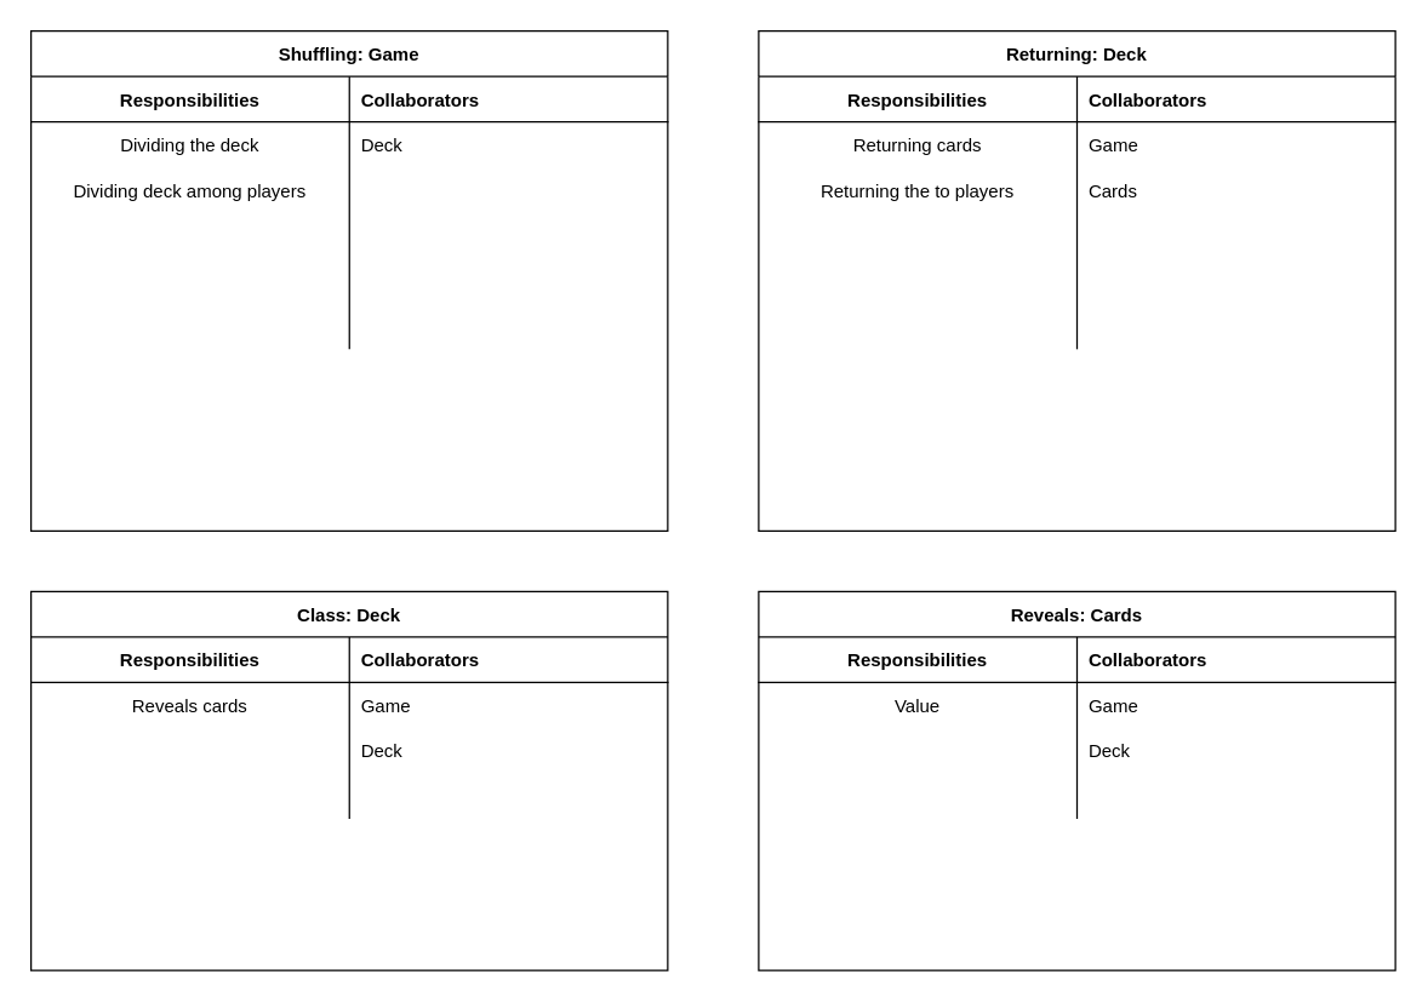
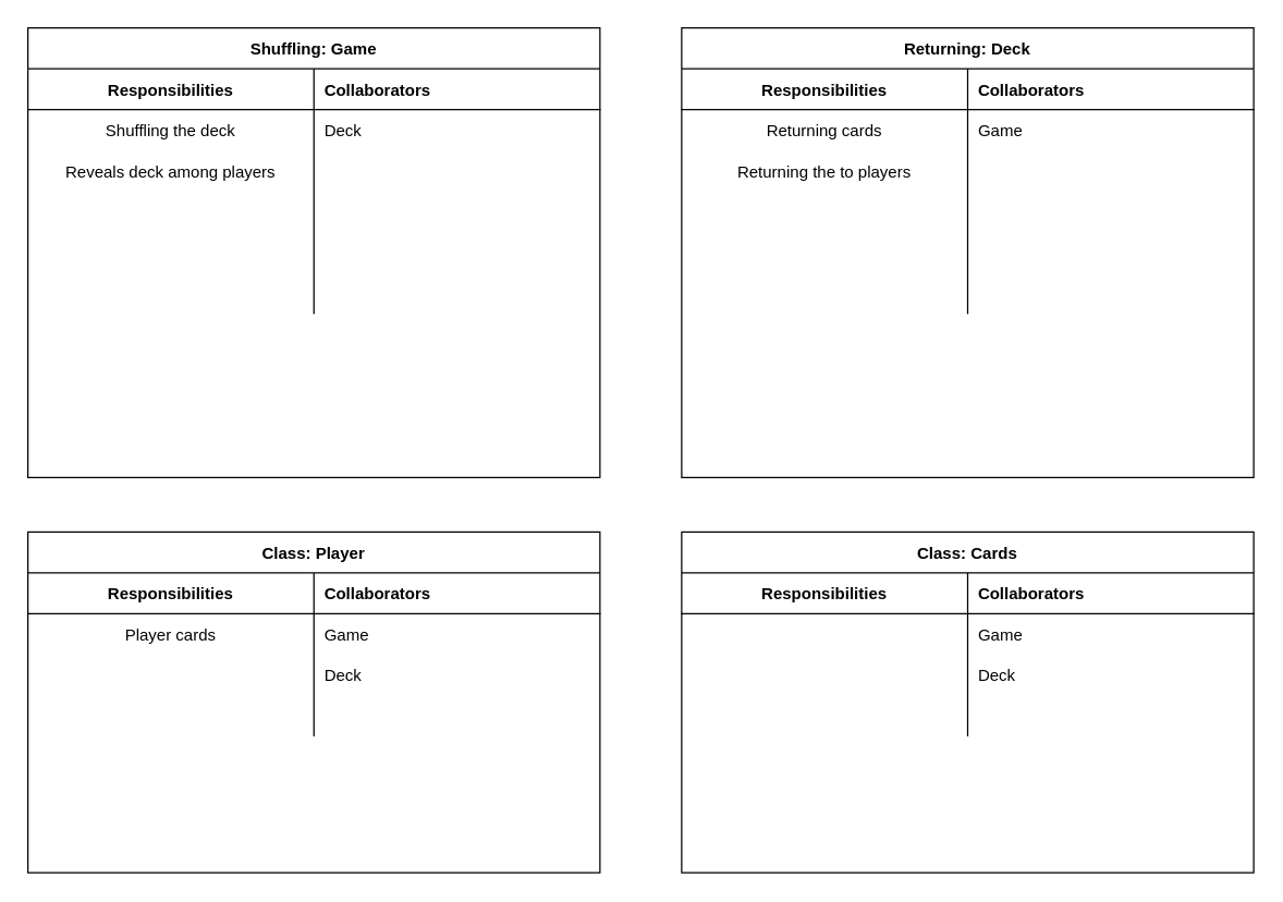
  <mxCell id="0" />
  <mxCell id="1" parent="0" />
  <mxCell id="2" value="Shuffling: Game" style="shape=table;startSize=30;container=1;collapsible=1;childLayout=tableLayout;fixedRows=1;rowLines=0;fontStyle=1;align=center;resizeLast=1;rounded=0;" parent="1" vertex="1"><mxGeometry x="20" y="20" width="420" height="330" as="geometry"><mxRectangle x="70" y="160" width="110" height="30" as="alternateBounds" /></mxGeometry></mxCell>
  <mxCell id="3" value="" style="shape=partialRectangle;collapsible=0;dropTarget=0;pointerEvents=0;fillColor=none;top=0;left=0;bottom=1;right=0;points=[[0,0.5],[1,0.5]];portConstraint=eastwest;" parent="2" vertex="1"><mxGeometry y="30" width="420" height="30" as="geometry" /></mxCell>
  <mxCell id="4" value="Responsibilities" style="shape=partialRectangle;connectable=0;fillColor=none;top=0;left=0;bottom=0;right=0;fontStyle=1;overflow=hidden;" parent="3" vertex="1"><mxGeometry width="210" height="30" as="geometry" /></mxCell>
  <mxCell id="5" value="Collaborators" style="shape=partialRectangle;connectable=0;fillColor=none;top=0;left=0;bottom=0;right=0;align=left;spacingLeft=6;fontStyle=1;overflow=hidden;" parent="3" vertex="1"><mxGeometry x="210" width="210" height="30" as="geometry" /></mxCell>
  <mxCell id="6" value="" style="shape=partialRectangle;collapsible=0;dropTarget=0;pointerEvents=0;fillColor=none;top=0;left=0;bottom=0;right=0;points=[[0,0.5],[1,0.5]];portConstraint=eastwest;" parent="2" vertex="1"><mxGeometry y="60" width="420" height="30" as="geometry" /></mxCell>
- <mxCell id="7" value="Dividing the deck" style="shape=partialRectangle;connectable=0;fillColor=none;top=0;left=0;bottom=0;right=0;editable=1;overflow=hidden;labelBackgroundColor=none;labelBorderColor=none;" parent="6" vertex="1"><mxGeometry width="210" height="30" as="geometry" /></mxCell>
+ <mxCell id="7" value="Shuffling the deck" style="shape=partialRectangle;connectable=0;fillColor=none;top=0;left=0;bottom=0;right=0;editable=1;overflow=hidden;labelBackgroundColor=none;labelBorderColor=none;" parent="6" vertex="1"><mxGeometry width="210" height="30" as="geometry" /></mxCell>
  <mxCell id="8" value="Deck" style="shape=partialRectangle;connectable=0;fillColor=none;top=0;left=0;bottom=0;right=0;align=left;spacingLeft=6;overflow=hidden;" parent="6" vertex="1"><mxGeometry x="210" width="210" height="30" as="geometry" /></mxCell>
  <mxCell id="9" style="shape=partialRectangle;collapsible=0;dropTarget=0;pointerEvents=0;fillColor=none;top=0;left=0;bottom=0;right=0;points=[[0,0.5],[1,0.5]];portConstraint=eastwest;perimeterSpacing=4;" parent="2" vertex="1"><mxGeometry y="90" width="420" height="30" as="geometry" /></mxCell>
- <mxCell id="10" value="Dividing deck among players" style="shape=partialRectangle;connectable=0;fillColor=none;top=0;left=0;bottom=0;right=0;editable=1;overflow=hidden;labelBackgroundColor=none;labelBorderColor=none;" parent="9" vertex="1"><mxGeometry width="210" height="30" as="geometry" /></mxCell>
+ <mxCell id="10" value="Reveals deck among players" style="shape=partialRectangle;connectable=0;fillColor=none;top=0;left=0;bottom=0;right=0;editable=1;overflow=hidden;labelBackgroundColor=none;labelBorderColor=none;" parent="9" vertex="1"><mxGeometry width="210" height="30" as="geometry" /></mxCell>
  <mxCell id="11" value="" style="shape=partialRectangle;collapsible=0;dropTarget=0;pointerEvents=0;fillColor=none;top=0;left=0;bottom=0;right=0;points=[[0,0.5],[1,0.5]];portConstraint=eastwest;" parent="2" vertex="1"><mxGeometry y="120" width="420" height="30" as="geometry" /></mxCell>
  <mxCell id="12" value="" style="shape=partialRectangle;connectable=0;fillColor=none;top=0;left=0;bottom=0;right=0;editable=1;overflow=hidden;labelBackgroundColor=none;labelBorderColor=none;direction=north;" parent="11" vertex="1"><mxGeometry width="210" height="30" as="geometry" /></mxCell>
  <mxCell id="13" value="" style="shape=partialRectangle;connectable=0;fillColor=none;top=0;left=0;bottom=0;right=0;align=left;spacingLeft=6;overflow=hidden;" parent="11" vertex="1"><mxGeometry x="210" width="210" height="30" as="geometry" /></mxCell>
  <mxCell id="14" value="" style="shape=partialRectangle;collapsible=0;dropTarget=0;pointerEvents=0;fillColor=none;top=0;left=0;bottom=0;right=0;points=[[0,0.5],[1,0.5]];portConstraint=eastwest;" parent="2" vertex="1"><mxGeometry y="150" width="420" height="30" as="geometry" /></mxCell>
  <mxCell id="15" value="" style="shape=partialRectangle;connectable=0;fillColor=none;top=0;left=0;bottom=0;right=0;editable=1;overflow=hidden;labelBackgroundColor=none;labelBorderColor=none;" parent="14" vertex="1"><mxGeometry width="210" height="30" as="geometry" /></mxCell>
  <mxCell id="16" value="" style="shape=partialRectangle;connectable=0;fillColor=none;top=0;left=0;bottom=0;right=0;align=left;spacingLeft=6;overflow=hidden;" parent="14" vertex="1"><mxGeometry x="210" width="210" height="30" as="geometry" /></mxCell>
  <mxCell id="17" value="" style="shape=partialRectangle;collapsible=0;dropTarget=0;pointerEvents=0;fillColor=none;top=0;left=0;bottom=0;right=0;points=[[0,0.5],[1,0.5]];portConstraint=eastwest;" parent="2" vertex="1"><mxGeometry y="180" width="420" height="30" as="geometry" /></mxCell>
  <mxCell id="18" value="" style="shape=partialRectangle;connectable=0;fillColor=none;top=0;left=0;bottom=0;right=0;editable=1;overflow=hidden;labelBackgroundColor=none;labelBorderColor=none;" parent="17" vertex="1"><mxGeometry width="210" height="30" as="geometry" /></mxCell>
  <mxCell id="19" value="" style="shape=partialRectangle;connectable=0;fillColor=none;top=0;left=0;bottom=0;right=0;align=left;spacingLeft=6;overflow=hidden;" parent="17" vertex="1"><mxGeometry x="210" width="210" height="30" as="geometry" /></mxCell>
  <mxCell id="20" value="Returning: Deck" style="shape=table;startSize=30;container=1;collapsible=1;childLayout=tableLayout;fixedRows=1;rowLines=0;fontStyle=1;align=center;resizeLast=1;rounded=0;" parent="1" vertex="1"><mxGeometry x="500" y="20" width="420" height="330" as="geometry"><mxRectangle x="70" y="160" width="110" height="30" as="alternateBounds" /></mxGeometry></mxCell>
  <mxCell id="21" value="" style="shape=partialRectangle;collapsible=0;dropTarget=0;pointerEvents=0;fillColor=none;top=0;left=0;bottom=1;right=0;points=[[0,0.5],[1,0.5]];portConstraint=eastwest;" parent="20" vertex="1"><mxGeometry y="30" width="420" height="30" as="geometry" /></mxCell>
  <mxCell id="22" value="Responsibilities" style="shape=partialRectangle;connectable=0;fillColor=none;top=0;left=0;bottom=0;right=0;fontStyle=1;overflow=hidden;" parent="21" vertex="1"><mxGeometry width="210" height="30" as="geometry" /></mxCell>
  <mxCell id="23" value="Collaborators" style="shape=partialRectangle;connectable=0;fillColor=none;top=0;left=0;bottom=0;right=0;align=left;spacingLeft=6;fontStyle=1;overflow=hidden;" parent="21" vertex="1"><mxGeometry x="210" width="210" height="30" as="geometry" /></mxCell>
  <mxCell id="24" value="" style="shape=partialRectangle;collapsible=0;dropTarget=0;pointerEvents=0;fillColor=none;top=0;left=0;bottom=0;right=0;points=[[0,0.5],[1,0.5]];portConstraint=eastwest;" parent="20" vertex="1"><mxGeometry y="60" width="420" height="30" as="geometry" /></mxCell>
  <mxCell id="25" value="Returning cards" style="shape=partialRectangle;connectable=0;fillColor=none;top=0;left=0;bottom=0;right=0;editable=1;overflow=hidden;labelBackgroundColor=none;labelBorderColor=none;" parent="24" vertex="1"><mxGeometry width="210" height="30" as="geometry" /></mxCell>
  <mxCell id="26" value="Game" style="shape=partialRectangle;connectable=0;fillColor=none;top=0;left=0;bottom=0;right=0;align=left;spacingLeft=6;overflow=hidden;" parent="24" vertex="1"><mxGeometry x="210" width="210" height="30" as="geometry" /></mxCell>
  <mxCell id="27" style="shape=partialRectangle;collapsible=0;dropTarget=0;pointerEvents=0;fillColor=none;top=0;left=0;bottom=0;right=0;points=[[0,0.5],[1,0.5]];portConstraint=eastwest;perimeterSpacing=4;" parent="20" vertex="1"><mxGeometry y="90" width="420" height="30" as="geometry" /></mxCell>
  <mxCell id="28" value="Returning the to players" style="shape=partialRectangle;connectable=0;fillColor=none;top=0;left=0;bottom=0;right=0;editable=1;overflow=hidden;labelBackgroundColor=none;labelBorderColor=none;" parent="27" vertex="1"><mxGeometry width="210" height="30" as="geometry" /></mxCell>
- <mxCell id="29" value="Cards" style="shape=partialRectangle;connectable=0;fillColor=none;top=0;left=0;bottom=0;right=0;align=left;spacingLeft=6;overflow=hidden;" parent="27" vertex="1"><mxGeometry x="210" width="210" height="30" as="geometry" /></mxCell>
  <mxCell id="30" value="" style="shape=partialRectangle;collapsible=0;dropTarget=0;pointerEvents=0;fillColor=none;top=0;left=0;bottom=0;right=0;points=[[0,0.5],[1,0.5]];portConstraint=eastwest;" parent="20" vertex="1"><mxGeometry y="120" width="420" height="30" as="geometry" /></mxCell>
  <mxCell id="31" value="" style="shape=partialRectangle;connectable=0;fillColor=none;top=0;left=0;bottom=0;right=0;editable=1;overflow=hidden;labelBackgroundColor=none;labelBorderColor=none;direction=north;" parent="30" vertex="1"><mxGeometry width="210" height="30" as="geometry" /></mxCell>
  <mxCell id="32" value="" style="shape=partialRectangle;connectable=0;fillColor=none;top=0;left=0;bottom=0;right=0;align=left;spacingLeft=6;overflow=hidden;" parent="30" vertex="1"><mxGeometry x="210" width="210" height="30" as="geometry" /></mxCell>
  <mxCell id="33" value="" style="shape=partialRectangle;collapsible=0;dropTarget=0;pointerEvents=0;fillColor=none;top=0;left=0;bottom=0;right=0;points=[[0,0.5],[1,0.5]];portConstraint=eastwest;" parent="20" vertex="1"><mxGeometry y="150" width="420" height="30" as="geometry" /></mxCell>
  <mxCell id="34" value="" style="shape=partialRectangle;connectable=0;fillColor=none;top=0;left=0;bottom=0;right=0;editable=1;overflow=hidden;labelBackgroundColor=none;labelBorderColor=none;" parent="33" vertex="1"><mxGeometry width="210" height="30" as="geometry" /></mxCell>
  <mxCell id="35" value="" style="shape=partialRectangle;connectable=0;fillColor=none;top=0;left=0;bottom=0;right=0;align=left;spacingLeft=6;overflow=hidden;" parent="33" vertex="1"><mxGeometry x="210" width="210" height="30" as="geometry" /></mxCell>
  <mxCell id="36" value="" style="shape=partialRectangle;collapsible=0;dropTarget=0;pointerEvents=0;fillColor=none;top=0;left=0;bottom=0;right=0;points=[[0,0.5],[1,0.5]];portConstraint=eastwest;" parent="20" vertex="1"><mxGeometry y="180" width="420" height="30" as="geometry" /></mxCell>
  <mxCell id="37" value="" style="shape=partialRectangle;connectable=0;fillColor=none;top=0;left=0;bottom=0;right=0;editable=1;overflow=hidden;labelBackgroundColor=none;labelBorderColor=none;" parent="36" vertex="1"><mxGeometry width="210" height="30" as="geometry" /></mxCell>
  <mxCell id="38" value="" style="shape=partialRectangle;connectable=0;fillColor=none;top=0;left=0;bottom=0;right=0;align=left;spacingLeft=6;overflow=hidden;" parent="36" vertex="1"><mxGeometry x="210" width="210" height="30" as="geometry" /></mxCell>
- <mxCell id="39" value="Class: Deck" style="shape=table;startSize=30;container=1;collapsible=1;childLayout=tableLayout;fixedRows=1;rowLines=0;fontStyle=1;align=center;resizeLast=1;rounded=0;" parent="1" vertex="1"><mxGeometry x="20" y="390" width="420" height="250" as="geometry"><mxRectangle x="70" y="160" width="110" height="30" as="alternateBounds" /></mxGeometry></mxCell>
+ <mxCell id="39" value="Class: Player" style="shape=table;startSize=30;container=1;collapsible=1;childLayout=tableLayout;fixedRows=1;rowLines=0;fontStyle=1;align=center;resizeLast=1;rounded=0;" parent="1" vertex="1"><mxGeometry x="20" y="390" width="420" height="250" as="geometry"><mxRectangle x="70" y="160" width="110" height="30" as="alternateBounds" /></mxGeometry></mxCell>
  <mxCell id="40" value="" style="shape=partialRectangle;collapsible=0;dropTarget=0;pointerEvents=0;fillColor=none;top=0;left=0;bottom=1;right=0;points=[[0,0.5],[1,0.5]];portConstraint=eastwest;" parent="39" vertex="1"><mxGeometry y="30" width="420" height="30" as="geometry" /></mxCell>
  <mxCell id="41" value="Responsibilities" style="shape=partialRectangle;connectable=0;fillColor=none;top=0;left=0;bottom=0;right=0;fontStyle=1;overflow=hidden;" parent="40" vertex="1"><mxGeometry width="210" height="30" as="geometry" /></mxCell>
  <mxCell id="42" value="Collaborators" style="shape=partialRectangle;connectable=0;fillColor=none;top=0;left=0;bottom=0;right=0;align=left;spacingLeft=6;fontStyle=1;overflow=hidden;" parent="40" vertex="1"><mxGeometry x="210" width="210" height="30" as="geometry" /></mxCell>
  <mxCell id="43" value="" style="shape=partialRectangle;collapsible=0;dropTarget=0;pointerEvents=0;fillColor=none;top=0;left=0;bottom=0;right=0;points=[[0,0.5],[1,0.5]];portConstraint=eastwest;" parent="39" vertex="1"><mxGeometry y="60" width="420" height="30" as="geometry" /></mxCell>
- <mxCell id="44" value="Reveals cards" style="shape=partialRectangle;connectable=0;fillColor=none;top=0;left=0;bottom=0;right=0;editable=1;overflow=hidden;labelBackgroundColor=none;labelBorderColor=none;" parent="43" vertex="1"><mxGeometry width="210" height="30" as="geometry" /></mxCell>
+ <mxCell id="44" value="Player cards" style="shape=partialRectangle;connectable=0;fillColor=none;top=0;left=0;bottom=0;right=0;editable=1;overflow=hidden;labelBackgroundColor=none;labelBorderColor=none;" parent="43" vertex="1"><mxGeometry width="210" height="30" as="geometry" /></mxCell>
  <mxCell id="45" value="Game" style="shape=partialRectangle;connectable=0;fillColor=none;top=0;left=0;bottom=0;right=0;align=left;spacingLeft=6;overflow=hidden;" parent="43" vertex="1"><mxGeometry x="210" width="210" height="30" as="geometry" /></mxCell>
  <mxCell id="46" style="shape=partialRectangle;collapsible=0;dropTarget=0;pointerEvents=0;fillColor=none;top=0;left=0;bottom=0;right=0;points=[[0,0.5],[1,0.5]];portConstraint=eastwest;perimeterSpacing=4;" parent="39" vertex="1"><mxGeometry y="90" width="420" height="30" as="geometry" /></mxCell>
  <mxCell id="47" value="" style="shape=partialRectangle;connectable=0;fillColor=none;top=0;left=0;bottom=0;right=0;editable=1;overflow=hidden;labelBackgroundColor=none;labelBorderColor=none;" parent="46" vertex="1"><mxGeometry width="210" height="30" as="geometry" /></mxCell>
  <mxCell id="48" value="Deck" style="shape=partialRectangle;connectable=0;fillColor=none;top=0;left=0;bottom=0;right=0;align=left;spacingLeft=6;overflow=hidden;" parent="46" vertex="1"><mxGeometry x="210" width="210" height="30" as="geometry" /></mxCell>
  <mxCell id="49" style="shape=partialRectangle;collapsible=0;dropTarget=0;pointerEvents=0;fillColor=none;top=0;left=0;bottom=0;right=0;points=[[0,0.5],[1,0.5]];portConstraint=eastwest;perimeterSpacing=4;" parent="39" vertex="1"><mxGeometry y="120" width="420" height="30" as="geometry" /></mxCell>
  <mxCell id="50" value="" style="shape=partialRectangle;connectable=0;fillColor=none;top=0;left=0;bottom=0;right=0;editable=1;overflow=hidden;labelBackgroundColor=none;labelBorderColor=none;" parent="49" vertex="1"><mxGeometry width="210" height="30" as="geometry" /></mxCell>
  <mxCell id="51" value="" style="shape=partialRectangle;connectable=0;fillColor=none;top=0;left=0;bottom=0;right=0;align=left;spacingLeft=6;overflow=hidden;" parent="49" vertex="1"><mxGeometry x="210" width="210" height="30" as="geometry" /></mxCell>
- <mxCell id="52" value="Reveals: Cards" style="shape=table;startSize=30;container=1;collapsible=1;childLayout=tableLayout;fixedRows=1;rowLines=0;fontStyle=1;align=center;resizeLast=1;rounded=0;" parent="1" vertex="1"><mxGeometry x="500" y="390" width="420" height="250" as="geometry"><mxRectangle x="70" y="160" width="110" height="30" as="alternateBounds" /></mxGeometry></mxCell>
+ <mxCell id="52" value="Class: Cards" style="shape=table;startSize=30;container=1;collapsible=1;childLayout=tableLayout;fixedRows=1;rowLines=0;fontStyle=1;align=center;resizeLast=1;rounded=0;" parent="1" vertex="1"><mxGeometry x="500" y="390" width="420" height="250" as="geometry"><mxRectangle x="70" y="160" width="110" height="30" as="alternateBounds" /></mxGeometry></mxCell>
  <mxCell id="53" value="" style="shape=partialRectangle;collapsible=0;dropTarget=0;pointerEvents=0;fillColor=none;top=0;left=0;bottom=1;right=0;points=[[0,0.5],[1,0.5]];portConstraint=eastwest;" parent="52" vertex="1"><mxGeometry y="30" width="420" height="30" as="geometry" /></mxCell>
  <mxCell id="54" value="Responsibilities" style="shape=partialRectangle;connectable=0;fillColor=none;top=0;left=0;bottom=0;right=0;fontStyle=1;overflow=hidden;" parent="53" vertex="1"><mxGeometry width="210" height="30" as="geometry" /></mxCell>
  <mxCell id="55" value="Collaborators" style="shape=partialRectangle;connectable=0;fillColor=none;top=0;left=0;bottom=0;right=0;align=left;spacingLeft=6;fontStyle=1;overflow=hidden;" parent="53" vertex="1"><mxGeometry x="210" width="210" height="30" as="geometry" /></mxCell>
  <mxCell id="56" value="" style="shape=partialRectangle;collapsible=0;dropTarget=0;pointerEvents=0;fillColor=none;top=0;left=0;bottom=0;right=0;points=[[0,0.5],[1,0.5]];portConstraint=eastwest;" parent="52" vertex="1"><mxGeometry y="60" width="420" height="30" as="geometry" /></mxCell>
- <mxCell id="57" value="Value" style="shape=partialRectangle;connectable=0;fillColor=none;top=0;left=0;bottom=0;right=0;editable=1;overflow=hidden;labelBackgroundColor=none;labelBorderColor=none;" parent="56" vertex="1"><mxGeometry width="210" height="30" as="geometry" /></mxCell>
  <mxCell id="58" value="Game" style="shape=partialRectangle;connectable=0;fillColor=none;top=0;left=0;bottom=0;right=0;align=left;spacingLeft=6;overflow=hidden;" parent="56" vertex="1"><mxGeometry x="210" width="210" height="30" as="geometry" /></mxCell>
  <mxCell id="59" style="shape=partialRectangle;collapsible=0;dropTarget=0;pointerEvents=0;fillColor=none;top=0;left=0;bottom=0;right=0;points=[[0,0.5],[1,0.5]];portConstraint=eastwest;perimeterSpacing=4;" parent="52" vertex="1"><mxGeometry y="90" width="420" height="30" as="geometry" /></mxCell>
  <mxCell id="60" value="" style="shape=partialRectangle;connectable=0;fillColor=none;top=0;left=0;bottom=0;right=0;editable=1;overflow=hidden;labelBackgroundColor=none;labelBorderColor=none;" parent="59" vertex="1"><mxGeometry width="210" height="30" as="geometry" /></mxCell>
  <mxCell id="61" value="Deck" style="shape=partialRectangle;connectable=0;fillColor=none;top=0;left=0;bottom=0;right=0;align=left;spacingLeft=6;overflow=hidden;" parent="59" vertex="1"><mxGeometry x="210" width="210" height="30" as="geometry" /></mxCell>
  <mxCell id="62" style="shape=partialRectangle;collapsible=0;dropTarget=0;pointerEvents=0;fillColor=none;top=0;left=0;bottom=0;right=0;points=[[0,0.5],[1,0.5]];portConstraint=eastwest;perimeterSpacing=4;" parent="52" vertex="1"><mxGeometry y="120" width="420" height="30" as="geometry" /></mxCell>
  <mxCell id="63" value="" style="shape=partialRectangle;connectable=0;fillColor=none;top=0;left=0;bottom=0;right=0;editable=1;overflow=hidden;labelBackgroundColor=none;labelBorderColor=none;" parent="62" vertex="1"><mxGeometry width="210" height="30" as="geometry" /></mxCell>
  <mxCell id="64" value="" style="shape=partialRectangle;connectable=0;fillColor=none;top=0;left=0;bottom=0;right=0;align=left;spacingLeft=6;overflow=hidden;" parent="62" vertex="1"><mxGeometry x="210" width="210" height="30" as="geometry" /></mxCell>
